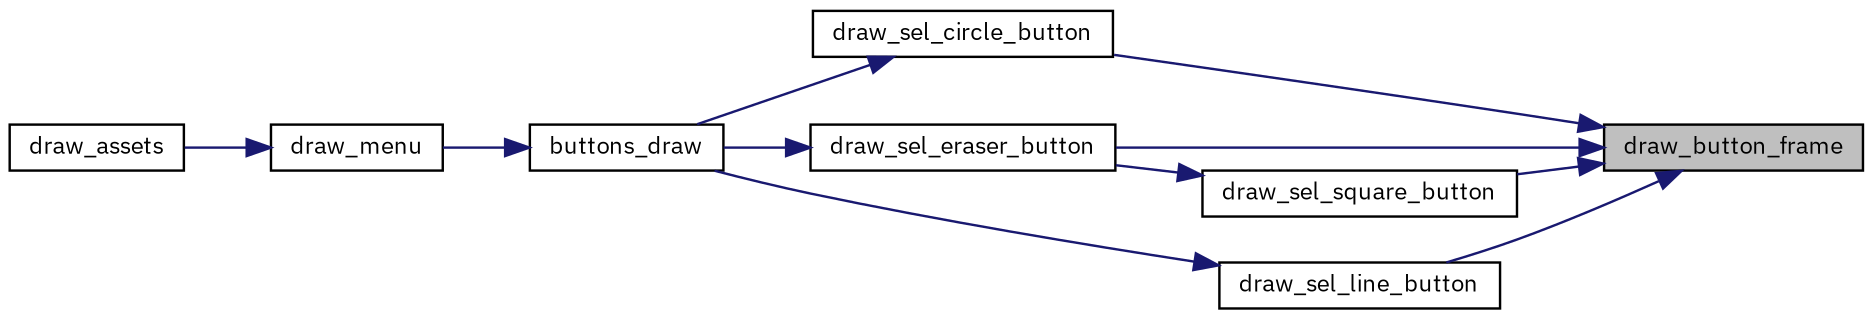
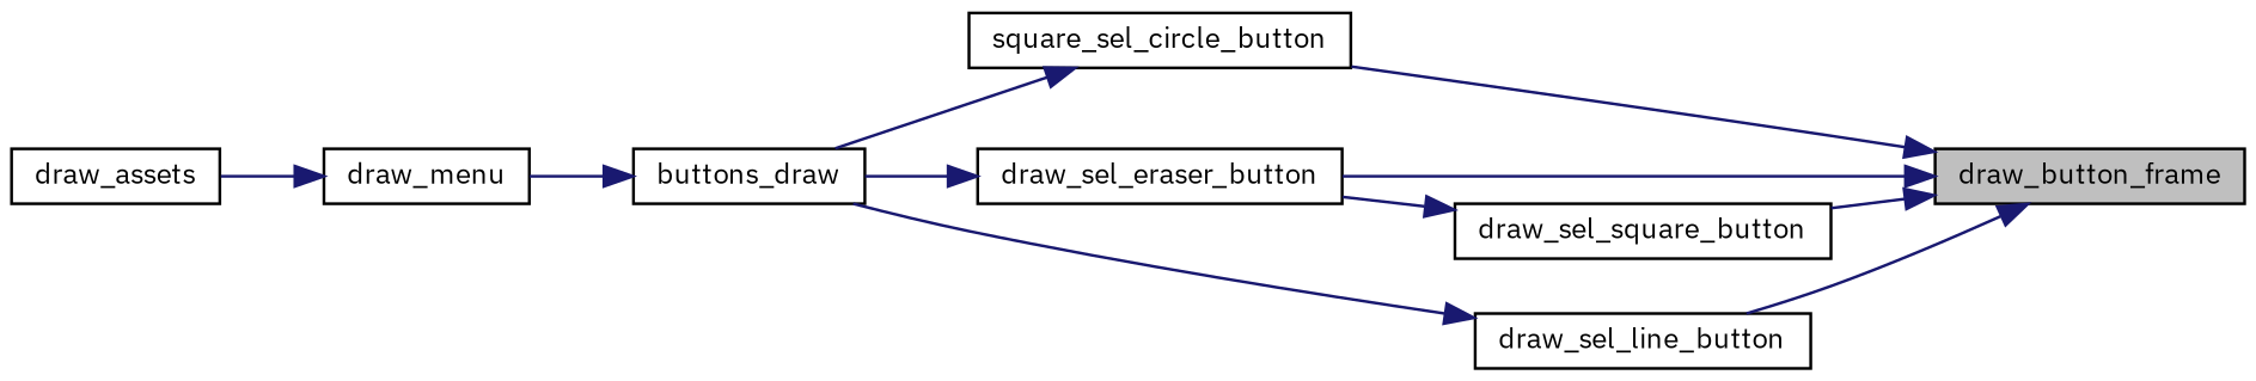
  digraph {
    fontname="IBM Plex Sans"
    rankdir=RL
    node [color=black fillcolor=white fontname="IBM Plex Sans" fontsize=10 shape=record style=filled]
    edge [color=midnightblue dir=back fontname="IBM Plex Sans" fontsize=10 labelfontname=Helvetica labelfontsize=10 style=solid]
    n1 [fillcolor=grey75 fontcolor=black height=0.2 label=draw_button_frame width=0.4]
-   n2 [height=0.2 label=draw_sel_circle_button width=0.4]
+   n2 [height=0.2 label=square_sel_circle_button width=0.4]
    n3 [height=0.2 label=draw_sel_eraser_button width=0.4]
    n4 [height=0.2 label=draw_sel_line_button width=0.4]
    n5 [height=0.2 label=draw_sel_square_button width=0.4]
    n6 [height=0.2 label=buttons_draw width=0.4]
    n7 [height=0.2 label=draw_menu width=0.4]
    n8 [height=0.2 label=draw_assets width=0.4]
    n1 -> n2
    n1 -> n3
    n1 -> n4
    n1 -> n5
    n2 -> n6
    n3 -> n6
    n4 -> n6
    n5 -> n3
    n6 -> n7
    n7 -> n8
  }
